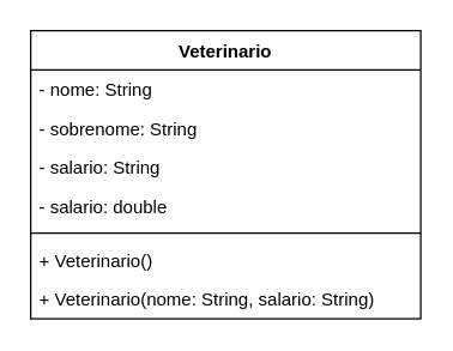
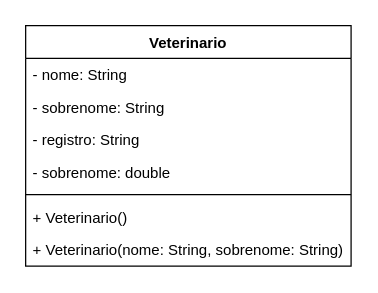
  <mxCell id="0" />
  <mxCell id="1" parent="0" />
  <mxCell id="2" value="Veterinario" style="swimlane;fontStyle=1;align=center;verticalAlign=top;childLayout=stackLayout;horizontal=1;startSize=26;horizontalStack=0;resizeParent=1;resizeParentMax=0;resizeLast=0;collapsible=1;marginBottom=0;" vertex="1" parent="1"><mxGeometry x="20" y="20" width="260" height="192" as="geometry" /></mxCell>
  <mxCell id="3" value="- nome: String" style="text;strokeColor=none;fillColor=none;align=left;verticalAlign=top;spacingLeft=4;spacingRight=4;overflow=hidden;rotatable=0;points=[[0,0.5],[1,0.5]];portConstraint=eastwest;" vertex="1" parent="2"><mxGeometry y="26" width="260" height="26" as="geometry" /></mxCell>
  <mxCell id="4" value="- sobrenome: String" style="text;strokeColor=none;fillColor=none;align=left;verticalAlign=top;spacingLeft=4;spacingRight=4;overflow=hidden;rotatable=0;points=[[0,0.5],[1,0.5]];portConstraint=eastwest;" vertex="1" parent="2"><mxGeometry y="52" width="260" height="26" as="geometry" /></mxCell>
- <mxCell id="5" value="- salario: String" style="text;strokeColor=none;fillColor=none;align=left;verticalAlign=top;spacingLeft=4;spacingRight=4;overflow=hidden;rotatable=0;points=[[0,0.5],[1,0.5]];portConstraint=eastwest;" vertex="1" parent="2"><mxGeometry y="78" width="260" height="26" as="geometry" /></mxCell>
- <mxCell id="6" value="- salario: double" style="text;strokeColor=none;fillColor=none;align=left;verticalAlign=top;spacingLeft=4;spacingRight=4;overflow=hidden;rotatable=0;points=[[0,0.5],[1,0.5]];portConstraint=eastwest;" vertex="1" parent="2"><mxGeometry y="104" width="260" height="26" as="geometry" /></mxCell>
+ <mxCell id="5" value="- registro: String" style="text;strokeColor=none;fillColor=none;align=left;verticalAlign=top;spacingLeft=4;spacingRight=4;overflow=hidden;rotatable=0;points=[[0,0.5],[1,0.5]];portConstraint=eastwest;" vertex="1" parent="2"><mxGeometry y="78" width="260" height="26" as="geometry" /></mxCell>
+ <mxCell id="6" value="- sobrenome: double" style="text;strokeColor=none;fillColor=none;align=left;verticalAlign=top;spacingLeft=4;spacingRight=4;overflow=hidden;rotatable=0;points=[[0,0.5],[1,0.5]];portConstraint=eastwest;" vertex="1" parent="2"><mxGeometry y="104" width="260" height="26" as="geometry" /></mxCell>
  <mxCell id="7" value="" style="line;strokeWidth=1;fillColor=none;align=left;verticalAlign=middle;spacingTop=-1;spacingLeft=3;spacingRight=3;rotatable=0;labelPosition=right;points=[];portConstraint=eastwest;" vertex="1" parent="2"><mxGeometry y="130" width="260" height="10" as="geometry" /></mxCell>
  <mxCell id="8" value="+ Veterinario()" style="text;strokeColor=none;fillColor=none;align=left;verticalAlign=top;spacingLeft=4;spacingRight=4;overflow=hidden;rotatable=0;points=[[0,0.5],[1,0.5]];portConstraint=eastwest;" vertex="1" parent="2"><mxGeometry y="140" width="260" height="26" as="geometry" /></mxCell>
- <mxCell id="9" value="+ Veterinario(nome: String, salario: String)" style="text;strokeColor=none;fillColor=none;align=left;verticalAlign=top;spacingLeft=4;spacingRight=4;overflow=hidden;rotatable=0;points=[[0,0.5],[1,0.5]];portConstraint=eastwest;" vertex="1" parent="2"><mxGeometry y="166" width="260" height="26" as="geometry" /></mxCell>
+ <mxCell id="9" value="+ Veterinario(nome: String, sobrenome: String)" style="text;strokeColor=none;fillColor=none;align=left;verticalAlign=top;spacingLeft=4;spacingRight=4;overflow=hidden;rotatable=0;points=[[0,0.5],[1,0.5]];portConstraint=eastwest;" vertex="1" parent="2"><mxGeometry y="166" width="260" height="26" as="geometry" /></mxCell>
